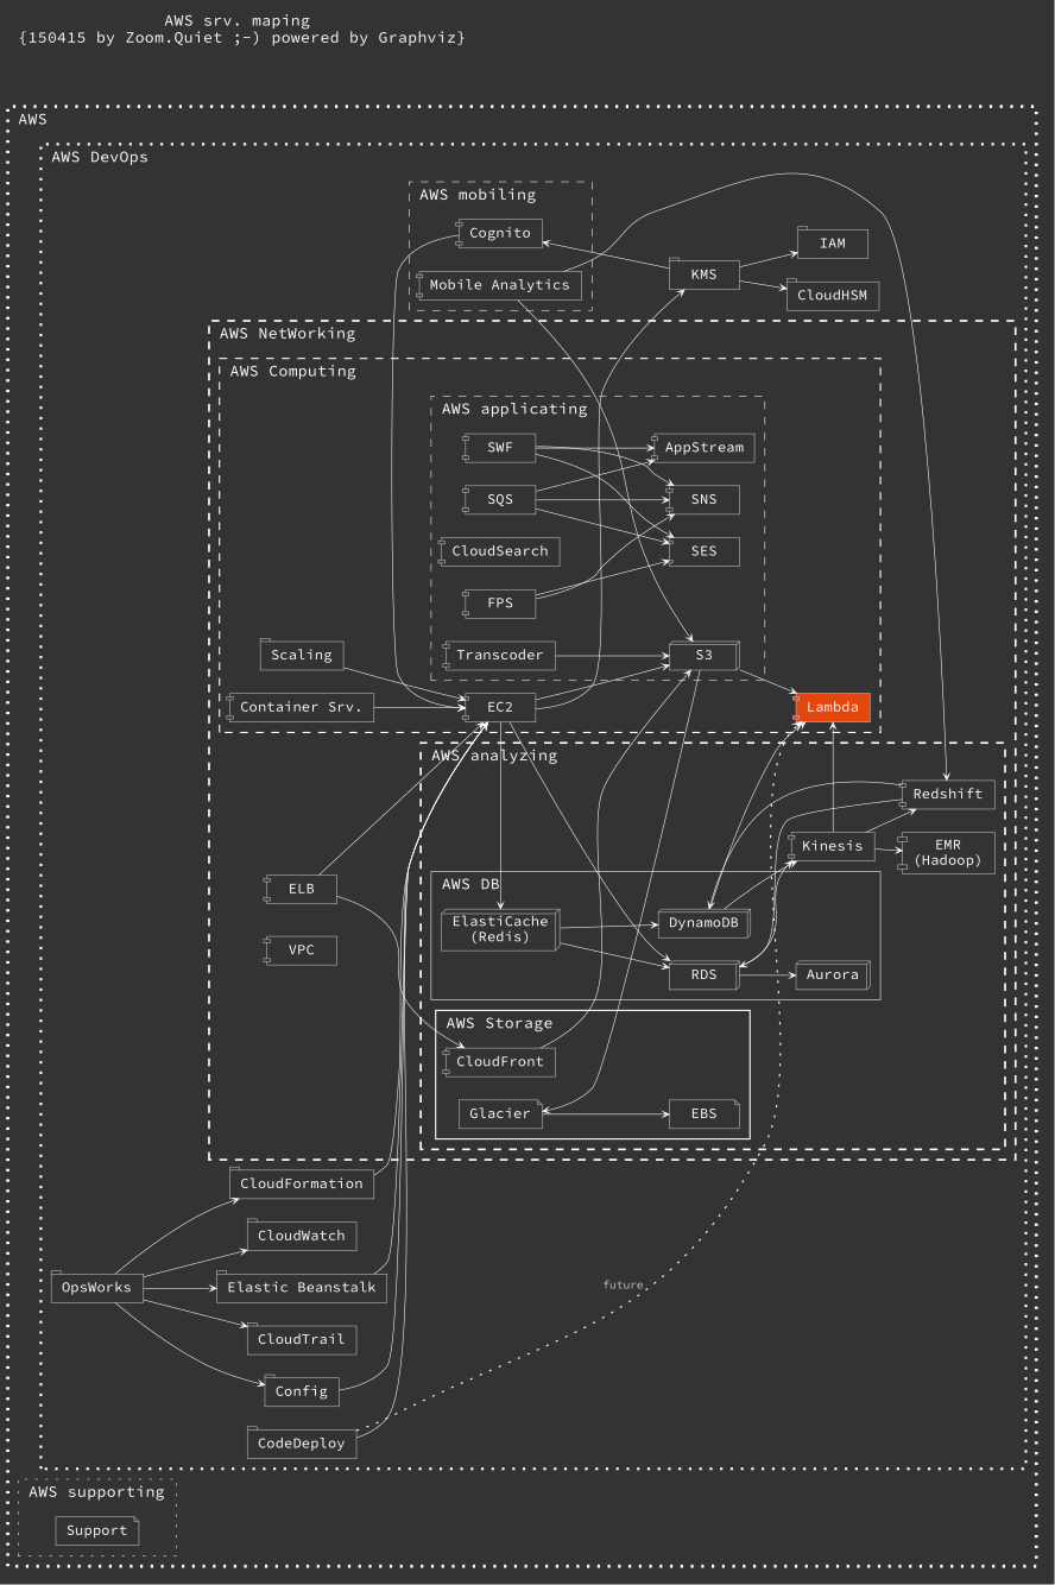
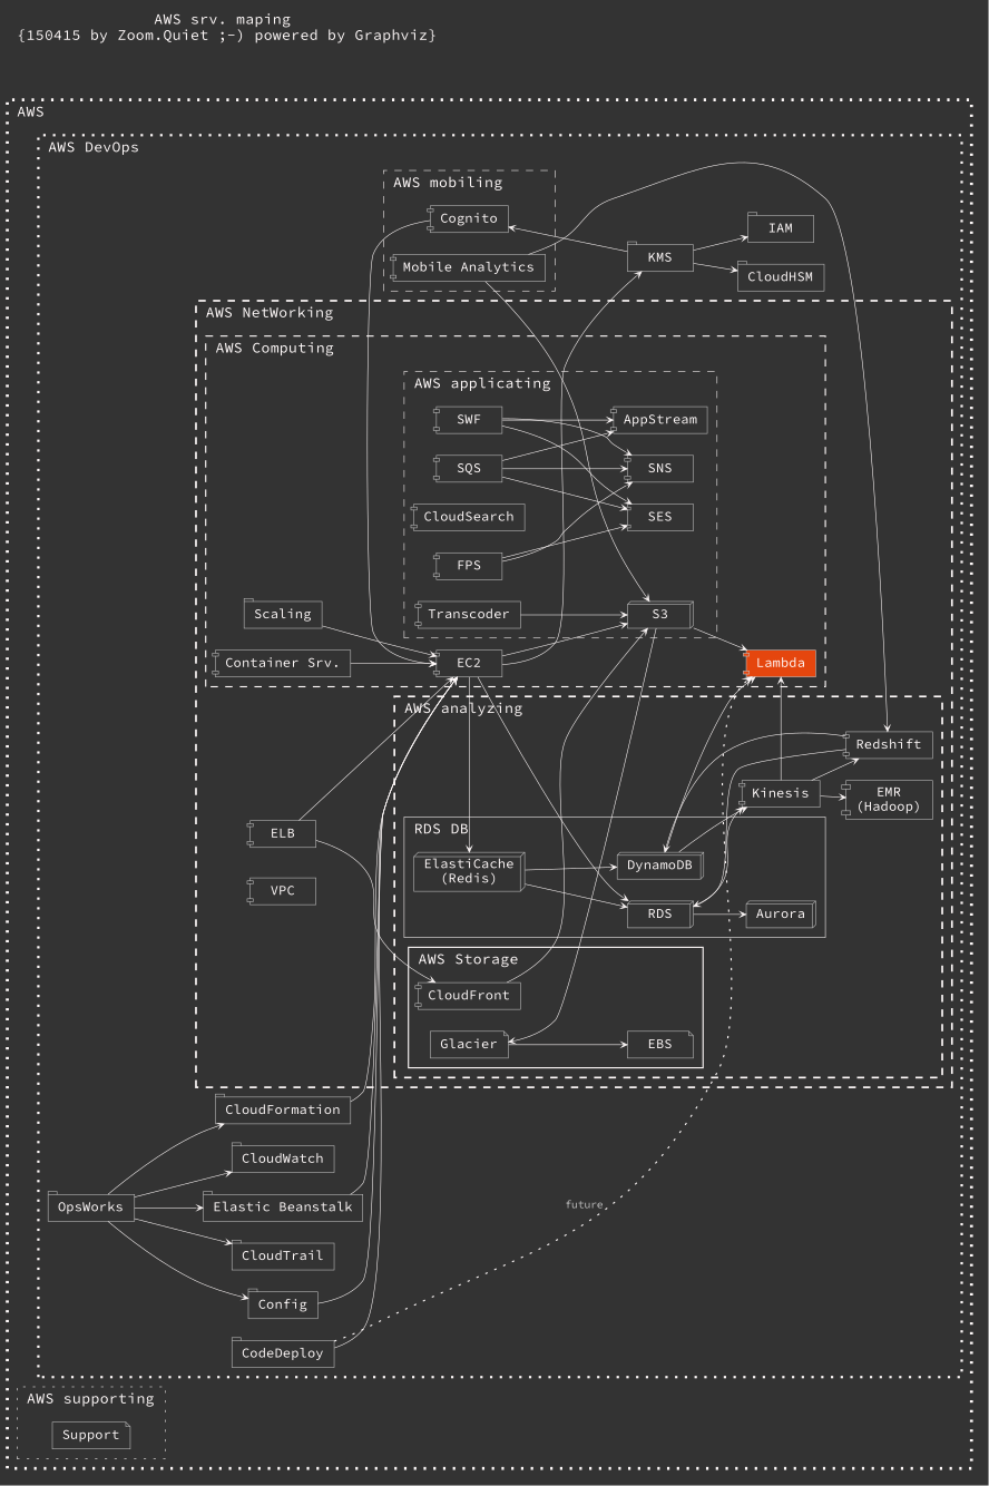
  digraph {
    bgcolor="#333333"
    fontcolor=snow
    fontsize=12.0
    label="AWS srv. maping \n{150415 by Zoom.Quiet ;-) powered by Graphviz}"
    labeljust=l
    labelloc=t
    rankdir=LR
    ranksep=0.1
    fontname="Source Code Pro"
    node [color=gray fillcolor="#333333" fontcolor=snow fontsize=11.0 shape=component style="filled,setlinewidth(0.5)" fontname="Source Code Pro"]
    edge [arrowhead=vee arrowsize=0.5 arrowtail=none color=snow fontcolor=gray fontsize=9.0 style="setlinewidth(0.5)" fontname="Source Code Pro"]
    n1 [height=0.3 label=Cognito]
    n2 [height=0.3 label="Mobile Analytics"]
    n3 [height=0.3 label=S3 shape=box3d]
    n4 [height=0.3 label=SQS]
    n5 [height=0.3 label=AppStream]
    n6 [height=0.3 label=SES]
    n7 [height=0.3 label=SNS]
    n8 [height=0.3 label=SWF]
    n9 [height=0.3 label=CloudSearch]
    n10 [height=0.3 label=Transcoder]
    n11 [height=0.3 label=FPS]
    n12 [height=0.3 label=EC2]
    n13 [fillcolor="#E5460E" height=0.3 label=Lambda]
    n14 [height=0.3 label=Scaling shape=tab]
    n15 [height=0.3 label="Container Srv."]
    n16 [height=0.3 label=DynamoDB shape=box3d]
    n17 [height=0.3 label=RDS shape=box3d]
    n18 [height=0.3 label=Aurora shape=box3d]
    n19 [height=0.3 label="ElastiCache\n(Redis)" shape=box3d]
    n20 [height=0.3 label=Glacier shape=note]
    n21 [height=0.3 label=CloudFront]
    n22 [height=0.3 label=EBS shape=note]
    n23 [height=0.3 label=Redshift]
    n24 [height=0.3 label=Kinesis]
    n25 [height=0.3 label="EMR\n(Hadoop)"]
    n26 [height=0.3 label=ELB]
    n27 [height=0.3 label=VPC]
    n28 [height=0.3 label=OpsWorks shape=tab]
    n29 [height=0.3 label=CloudTrail shape=tab]
    n30 [height=0.3 label=Config shape=tab]
    n31 [height=0.3 label=CloudWatch shape=tab]
    n32 [height=0.3 label="Elastic Beanstalk" shape=tab]
    n33 [height=0.3 label=CloudFormation shape=tab]
    n34 [height=0.3 label=CodeDeploy shape=tab]
    n35 [height=0.3 label=KMS shape=tab]
    n36 [height=0.3 label=IAM shape=tab]
    n37 [height=0.3 label=CloudHSM shape=tab]
    n38 [height=0.3 label=Support shape=note]
    subgraph cluster_1 {
      color=snow
      label=AWS
      style="dotted,setlinewidth(2.5)"
      subgraph cluster_2 {
        color=snow
        label="AWS DevOps"
        style="dotted,setlinewidth(2)"
        n28
        n29
        n30
        n31
        n32
        n33
        n34
        n35
        n36
        n37
        subgraph cluster_3 {
          color=snow
          label="AWS mobiling"
          style="dashed,setlinewidth(0.5)"
          n1
          n2
        }
        subgraph cluster_4 {
          color=snow
          label="AWS NetWorking"
          style="dashed,setlinewidth(1.5)"
          n26
          n27
          subgraph cluster_5 {
            color=snow
            label="AWS Computing"
            style="dashed,setlinewidth(1)"
            n12
            n13
            n14
            n15
            subgraph cluster_6 {
              color=snow
              label="AWS applicating"
              style="dashed,setlinewidth(0.5)"
              n3
              n4
              n5
              n6
              n7
              n8
              n9
              n10
              n11
            }
          }
          subgraph cluster_7 {
            color=snow
            label="AWS analyzing"
            style="dashed,setlinewidth(1.5)"
            n23
            n24
            n25
            subgraph cluster_8 {
              color=snow
-             label="AWS DB"
+             label="RDS DB"
              style="setlinewidth(0.5)"
              n16
              n17
              n18
              n19
            }
            subgraph cluster_9 {
              color=snow
              label="AWS Storage"
              style="setlinewidth(1)"
              n20
              n21
              n22
            }
          }
        }
      }
      subgraph cluster_10 {
        color=snow
        label="AWS supporting"
        style="dotted,setlinewidth(0.5)"
        n38
      }
    }
    n1 -> n12
    n2 -> n3
    n2 -> n23
    n3 -> n13
    n3 -> n20
    n4 -> n5
    n4 -> n6
    n4 -> n7
    n8 -> n5
    n8 -> n6
    n8 -> n7
    n10 -> n3
    n11 -> n6
    n11 -> n7
    n12 -> n3
    n12 -> n17
    n12 -> n19
    n12 -> n35
    n14 -> n12
    n15 -> n12
    n16 -> n13
    n16 -> n24
    n17 -> n18
    n17 -> n24
    n19 -> n16
    n19 -> n17
    n20 -> n22
    n21 -> n3
    n23 -> n16
    n23 -> n17
    n24 -> n13
    n24 -> n23
    n24 -> n25
    n26 -> n12
    n26 -> n21
    n28 -> n29
    n28 -> n30
    n28 -> n31
    n28 -> n32
    n28 -> n33
    n30 -> n12
    n32 -> n12
    n33 -> n12
    n34 -> n12
    n34 -> n13 [label=future style="dotted,setlinewidth(1)"]
    n35 -> n1
    n35 -> n36
    n35 -> n37
  }
